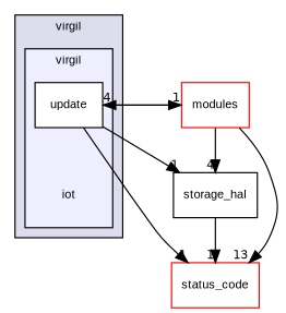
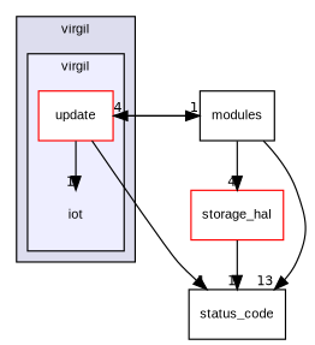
  digraph {
    compound=true
    fontname="Liberation Sans"
    node [fontname="Liberation Sans" fontsize=10 shape=box color=red fillcolor=white style=filled]
    edge [headlabel=1 labeldistance=1.5 labelfontname=Helvetica labelfontsize=10 fontname="Liberation Sans"]
    n1 [label=iot shape=plaintext color="" fillcolor="" style=""]
-   n2 [color=black label=update]
-   n3 [color=black label=storage_hal]
-   n4 [label=modules]
-   n5 [label=status_code]
+   n2 [label=update]
+   n3 [label=storage_hal]
+   n4 [color=black label=modules]
+   n5 [color=black label=status_code]
    subgraph cluster_1 {
      bgcolor="#ddddee"
      fontsize=10
      label=virgil
      pencolor=black
      subgraph cluster_2 {
        bgcolor="#eeeeff"
        fontsize=10
        pencolor=black
        n1
        n2
      }
    }
-   n2 -> n3
+   n2 -> n1
    n2 -> n4
    n2 -> n5
    n3 -> n5
    n4 -> n2 [headlabel=4]
    n4 -> n3 [headlabel=4]
    n4 -> n5 [headlabel=13]
  }
